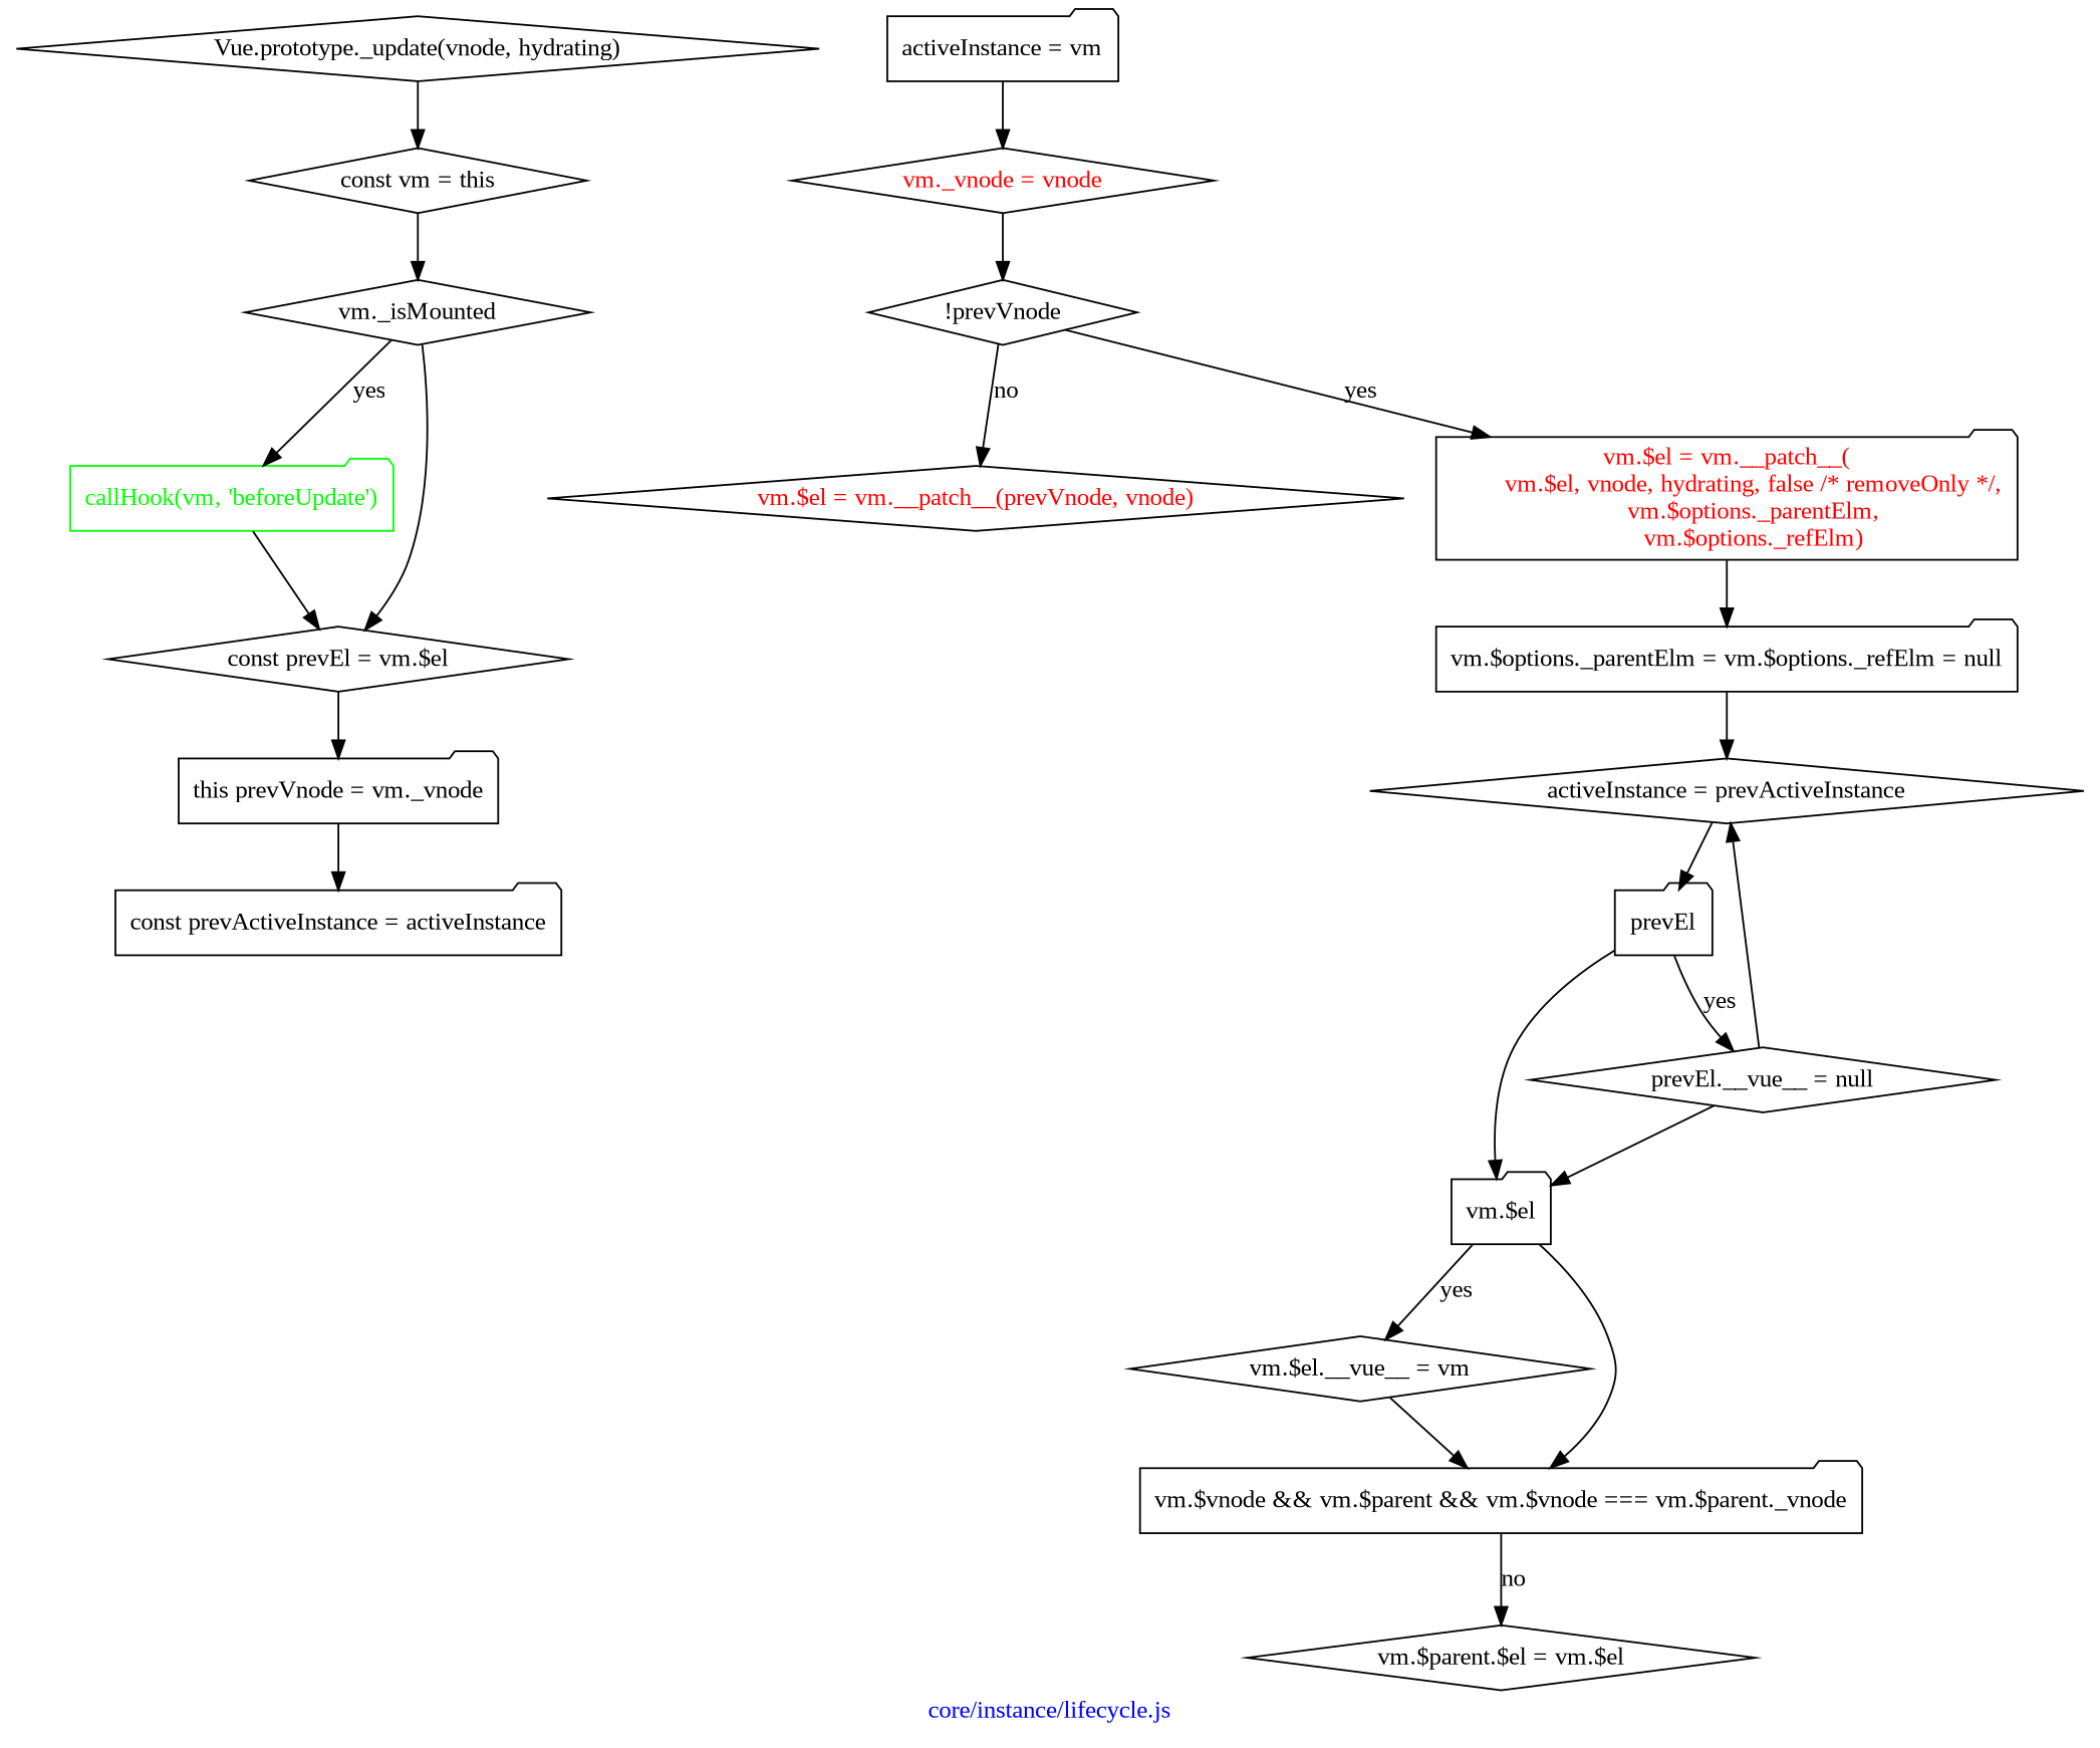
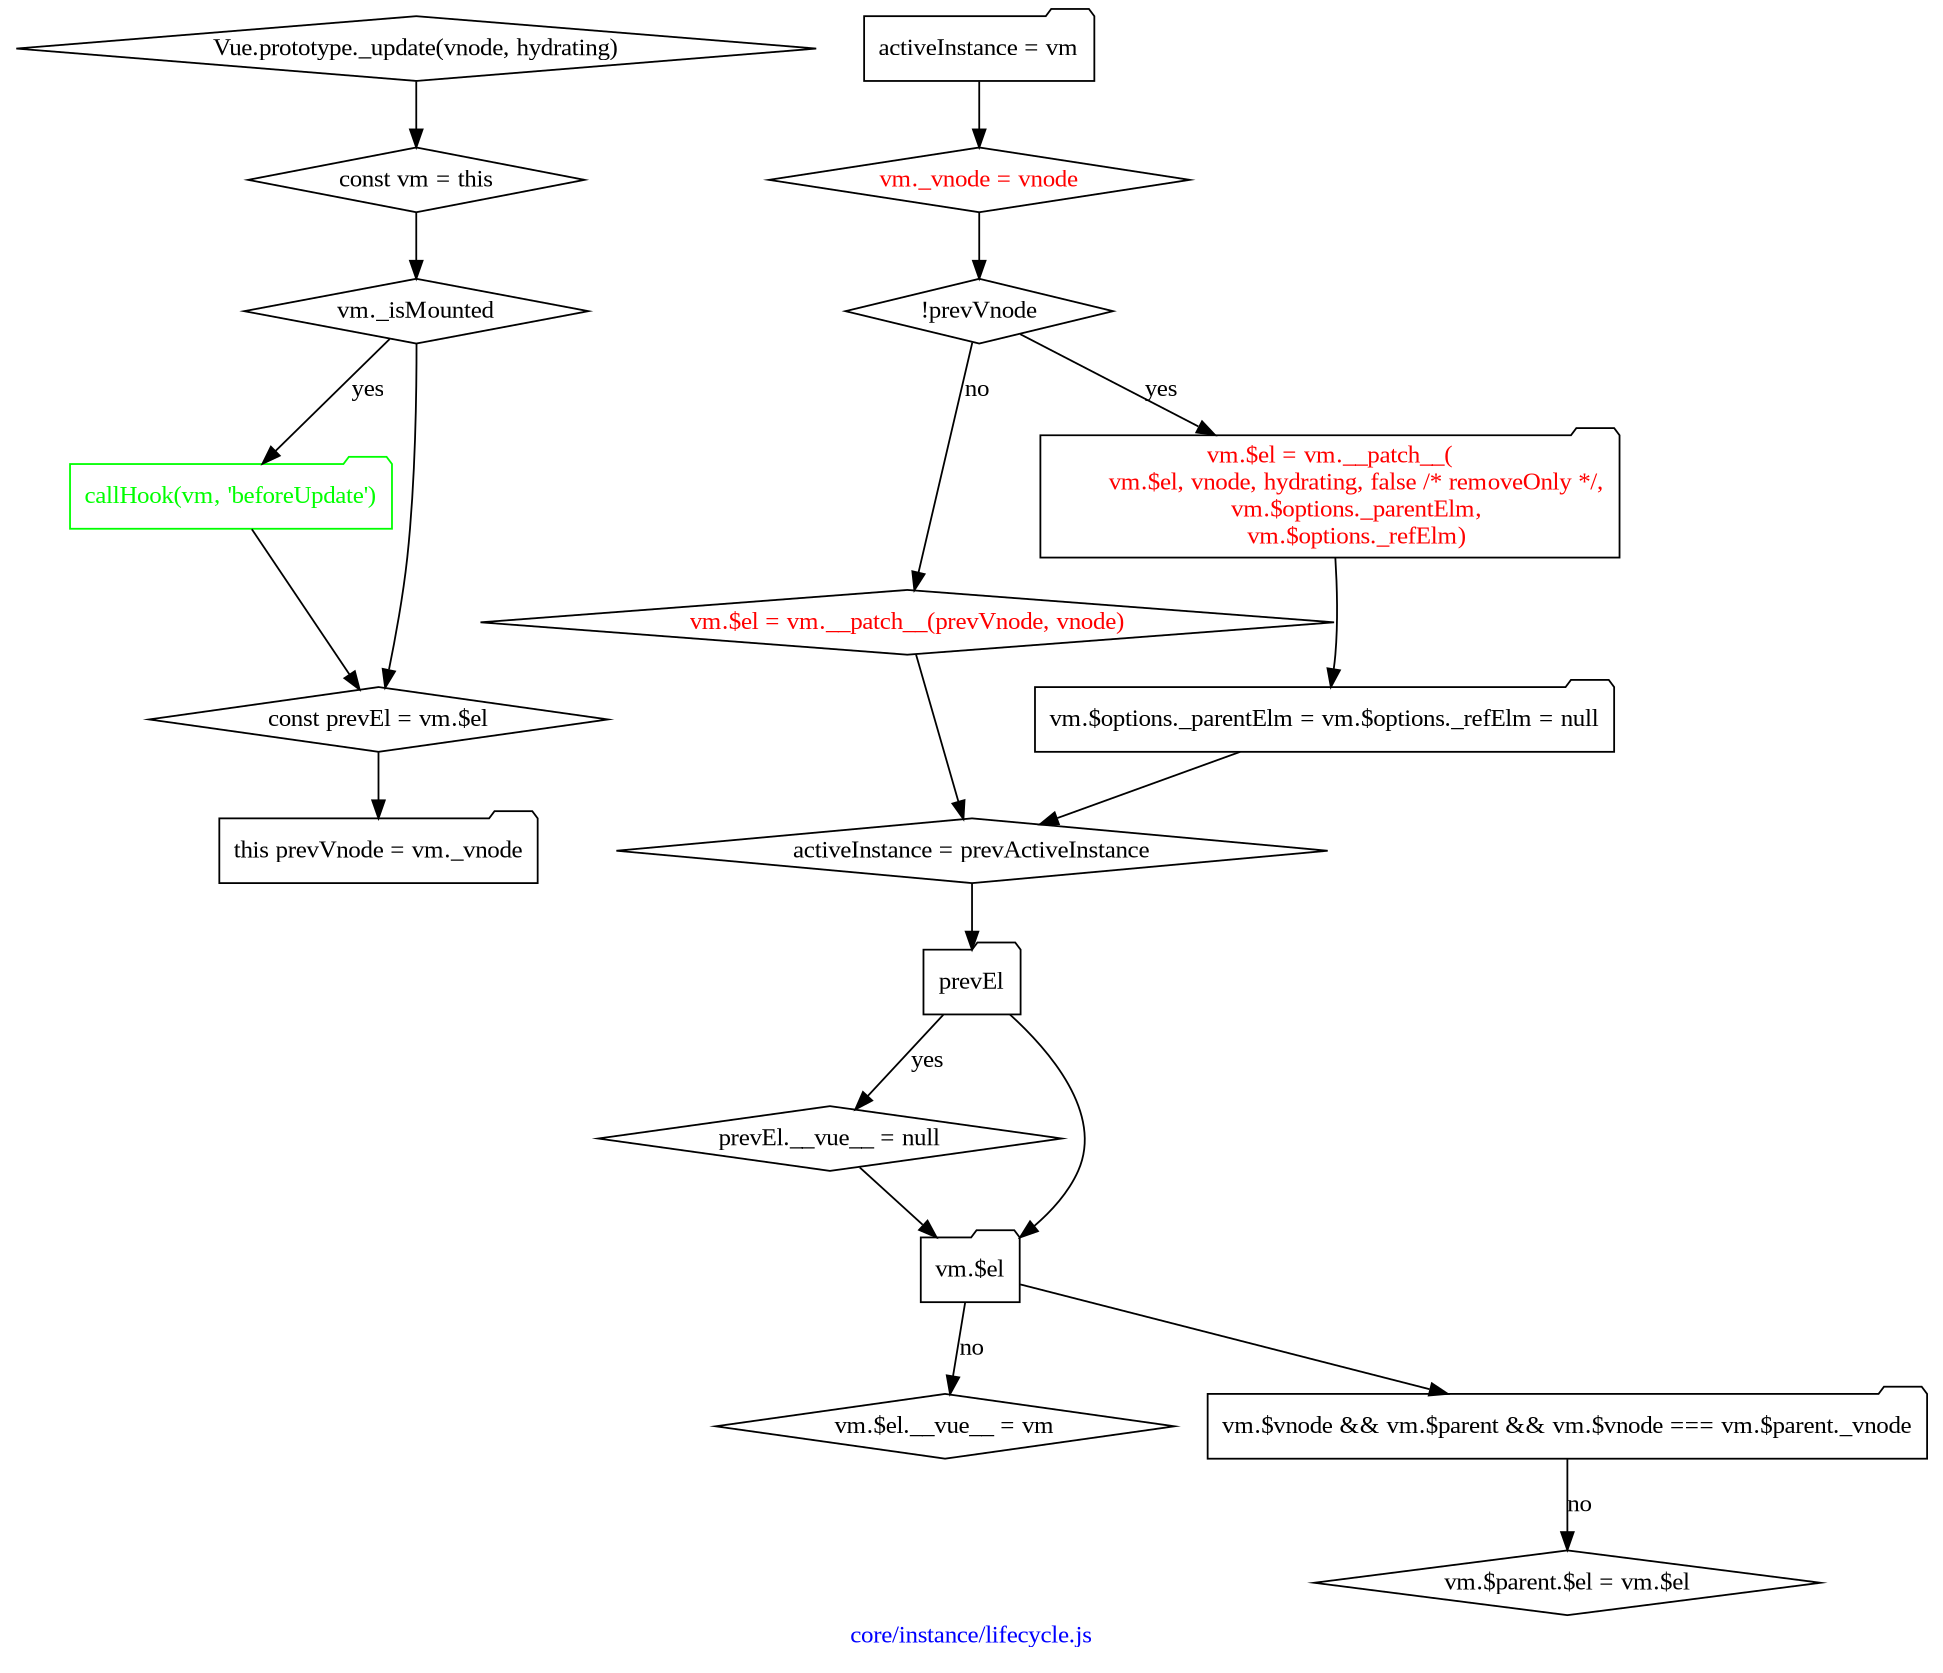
  digraph {
    fontcolor=blue
    fontname="Liberation Serif"
    label="core/instance/lifecycle.js"
    node [fontname="Liberation Serif" shape=diamond]
    edge [fontname="Liberation Serif"]
    n1 [label="Vue.prototype._update(vnode, hydrating)"]
    n2 [label="const vm = this"]
    n3 [label="vm._isMounted"]
    n4 [color=green fontcolor=green label="callHook(vm, 'beforeUpdate')" shape=folder]
    n5 [label="const prevEl = vm.$el"]
    n6 [label="this prevVnode = vm._vnode" shape=folder]
-   n7 [label="const prevActiveInstance = activeInstance" shape=folder]
    n8 [label="activeInstance = vm" shape=folder]
    n9 [fontcolor=red label="vm._vnode = vnode"]
    n10 [label="!prevVnode"]
    n11 [fontcolor=red label="vm.$el = vm.__patch__(prevVnode, vnode)"]
    n12 [fontcolor=red label="vm.$el = vm.__patch__(\n        vm.$el, vnode, hydrating, false /* removeOnly */,\n        vm.$options._parentElm,\n        vm.$options._refElm)" shape=folder]
    n13 [label="activeInstance = prevActiveInstance"]
    n14 [label="vm.$options._parentElm = vm.$options._refElm = null" shape=folder]
    n15 [label=prevEl shape=folder]
    n16 [label="prevEl.__vue__ = null"]
    n17 [label="vm.$el" shape=folder]
    n18 [label="vm.$el.__vue__ = vm"]
    n19 [label="vm.$vnode && vm.$parent && vm.$vnode === vm.$parent._vnode" shape=folder]
    n20 [label="vm.$parent.$el = vm.$el"]
    n1 -> n2
    n2 -> n3
    n3 -> n4 [label=yes]
    n3 -> n5
    n4 -> n5
    n5 -> n6
-   n6 -> n7
    n8 -> n9
    n9 -> n10
    n10 -> n11 [label=no]
    n10 -> n12 [label=yes]
-   n16 -> n13
+   n11 -> n13
    n12 -> n14
    n13 -> n15
    n14 -> n13
    n15 -> n16 [label=yes]
    n15 -> n17
    n16 -> n17
-   n17 -> n18 [label=yes]
+   n17 -> n18 [label=no]
    n17 -> n19
-   n18 -> n19
    n19 -> n20 [label=no]
  }
